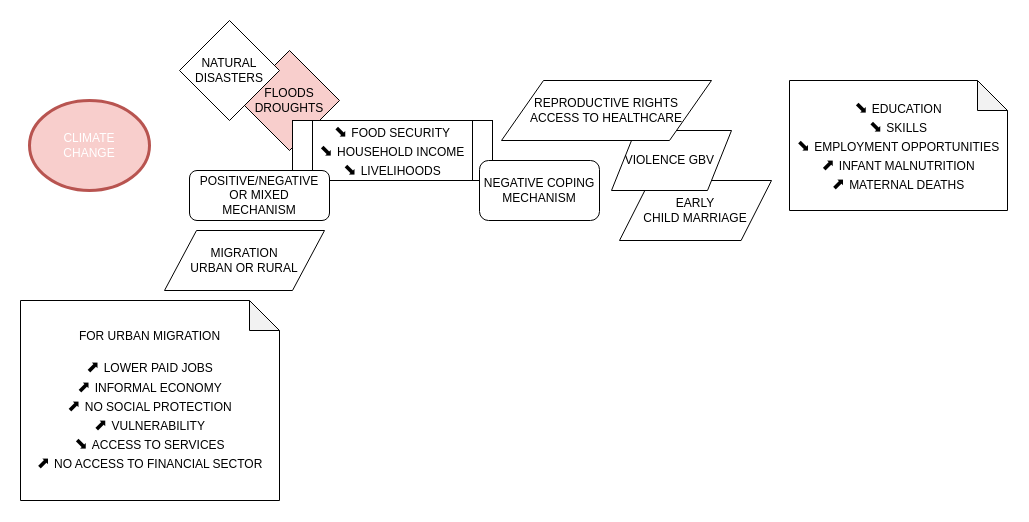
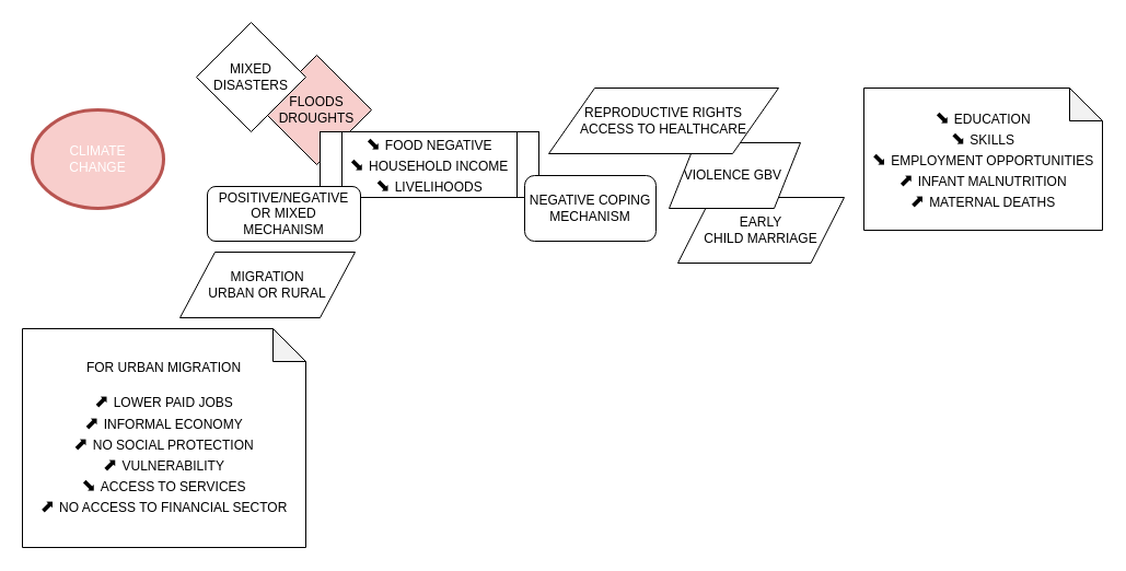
  <mxCell id="0" />
  <mxCell id="1" parent="0" />
  <mxCell id="2" value="CLIMATE&lt;br&gt;CHANGE" style="ellipse;whiteSpace=wrap;html=1;fillColor=#f8cecc;strokeColor=#b85450;strokeWidth=3;fontColor=#FFFFFF;" parent="1" vertex="1"><mxGeometry x="29" y="100" width="120" height="90" as="geometry" /></mxCell>
  <mxCell id="3" value="FLOODS&lt;br&gt;DROUGHTS" style="rhombus;whiteSpace=wrap;html=1;fillColor=#f8cecc;" parent="1" vertex="1"><mxGeometry x="239" y="50" width="100" height="100" as="geometry" /></mxCell>
- <mxCell id="4" value="NATURAL&lt;br&gt;DISASTERS" style="rhombus;whiteSpace=wrap;html=1;" parent="1" vertex="1"><mxGeometry x="179" y="20" width="100" height="100" as="geometry" /></mxCell>
- <mxCell id="5" value="&lt;span style=&quot;font-family: &amp;#34;segoe ui emoji&amp;#34; , &amp;#34;apple color emoji&amp;#34; , &amp;#34;noto color emoji&amp;#34;&quot;&gt;&lt;font style=&quot;font-size: 16px&quot;&gt;⬊&amp;nbsp;&lt;/font&gt;&lt;/span&gt;FOOD SECURITY&lt;br&gt;&lt;span style=&quot;font-family: &amp;#34;segoe ui emoji&amp;#34; , &amp;#34;apple color emoji&amp;#34; , &amp;#34;noto color emoji&amp;#34; ; font-size: 16px&quot;&gt;⬊&amp;nbsp;&lt;/span&gt;HOUSEHOLD INCOME&lt;br&gt;&lt;span style=&quot;font-family: &amp;#34;segoe ui emoji&amp;#34; , &amp;#34;apple color emoji&amp;#34; , &amp;#34;noto color emoji&amp;#34; ; font-size: 16px&quot;&gt;⬊&amp;nbsp;&lt;/span&gt;LIVELIHOODS" style="shape=process;whiteSpace=wrap;html=1;backgroundOutline=1;" parent="1" vertex="1"><mxGeometry x="292" y="120" width="200" height="60" as="geometry" /></mxCell>
+ <mxCell id="4" value="MIXED&lt;br&gt;DISASTERS" style="rhombus;whiteSpace=wrap;html=1;" parent="1" vertex="1"><mxGeometry x="179" y="20" width="100" height="100" as="geometry" /></mxCell>
+ <mxCell id="5" value="&lt;span style=&quot;font-family: &amp;#34;segoe ui emoji&amp;#34; , &amp;#34;apple color emoji&amp;#34; , &amp;#34;noto color emoji&amp;#34;&quot;&gt;&lt;font style=&quot;font-size: 16px&quot;&gt;⬊&amp;nbsp;&lt;/font&gt;&lt;/span&gt;FOOD NEGATIVE&lt;br&gt;&lt;span style=&quot;font-family: &amp;#34;segoe ui emoji&amp;#34; , &amp;#34;apple color emoji&amp;#34; , &amp;#34;noto color emoji&amp;#34; ; font-size: 16px&quot;&gt;⬊&amp;nbsp;&lt;/span&gt;HOUSEHOLD INCOME&lt;br&gt;&lt;span style=&quot;font-family: &amp;#34;segoe ui emoji&amp;#34; , &amp;#34;apple color emoji&amp;#34; , &amp;#34;noto color emoji&amp;#34; ; font-size: 16px&quot;&gt;⬊&amp;nbsp;&lt;/span&gt;LIVELIHOODS" style="shape=process;whiteSpace=wrap;html=1;backgroundOutline=1;" parent="1" vertex="1"><mxGeometry x="292" y="120" width="200" height="60" as="geometry" /></mxCell>
  <mxCell id="6" value="NEGATIVE COPING&lt;br/&gt;MECHANISM" style="rounded=1;whiteSpace=wrap;html=1;" parent="1" vertex="1"><mxGeometry x="479" y="160" width="120" height="60" as="geometry" /></mxCell>
  <mxCell id="7" value="EARLY&lt;br/&gt;CHILD MARRIAGE" style="shape=parallelogram;perimeter=parallelogramPerimeter;whiteSpace=wrap;html=1;" parent="1" vertex="1"><mxGeometry x="619" y="180" width="152" height="60" as="geometry" /></mxCell>
  <mxCell id="8" value="VIOLENCE GBV&amp;nbsp;" style="shape=parallelogram;perimeter=parallelogramPerimeter;whiteSpace=wrap;html=1;" parent="1" vertex="1"><mxGeometry x="611" y="130" width="120" height="60" as="geometry" /></mxCell>
  <mxCell id="9" value="&lt;span style=&quot;text-align: left ; white-space: nowrap&quot;&gt;REPRODUCTIVE RIGHTS&lt;/span&gt;&lt;br style=&quot;text-align: left ; white-space: nowrap&quot;&gt;&lt;span style=&quot;text-align: left ; white-space: nowrap&quot;&gt;ACCESS TO HEALTHCARE&lt;/span&gt;" style="shape=parallelogram;perimeter=parallelogramPerimeter;whiteSpace=wrap;html=1;" parent="1" vertex="1"><mxGeometry x="501" y="80" width="210" height="60" as="geometry" /></mxCell>
  <mxCell id="10" value="&lt;span style=&quot;font-family: &amp;#34;segoe ui emoji&amp;#34; , &amp;#34;apple color emoji&amp;#34; , &amp;#34;noto color emoji&amp;#34; ; font-size: 16px&quot;&gt;⬊&amp;nbsp;&lt;/span&gt;EDUCATION&lt;br&gt;&lt;span style=&quot;font-family: &amp;#34;segoe ui emoji&amp;#34; , &amp;#34;apple color emoji&amp;#34; , &amp;#34;noto color emoji&amp;#34; ; font-size: 16px&quot;&gt;⬊&amp;nbsp;&lt;/span&gt;SKILLS&lt;br&gt;&lt;span style=&quot;font-family: &amp;#34;segoe ui emoji&amp;#34; , &amp;#34;apple color emoji&amp;#34; , &amp;#34;noto color emoji&amp;#34; ; font-size: 16px&quot;&gt;⬊&amp;nbsp;&lt;/span&gt;EMPLOYMENT OPPORTUNITIES&lt;br&gt;&lt;span style=&quot;font-family: &amp;#34;segoe ui emoji&amp;#34; , &amp;#34;apple color emoji&amp;#34; , &amp;#34;noto color emoji&amp;#34;&quot;&gt;&lt;font style=&quot;font-size: 16px&quot;&gt;⬈&amp;nbsp;&lt;/font&gt;&lt;/span&gt;INFANT MALNUTRITION&lt;br&gt;&lt;span style=&quot;font-family: &amp;#34;segoe ui emoji&amp;#34; , &amp;#34;apple color emoji&amp;#34; , &amp;#34;noto color emoji&amp;#34; ; font-size: 16px&quot;&gt;⬈&amp;nbsp;&lt;/span&gt;MATERNAL DEATHS" style="shape=note;whiteSpace=wrap;html=1;backgroundOutline=1;darkOpacity=0.05;" parent="1" vertex="1"><mxGeometry x="789" y="80" width="218" height="130" as="geometry" /></mxCell>
  <mxCell id="11" value="POSITIVE/NEGATIVE&lt;br/&gt;OR MIXED&lt;br/&gt;MECHANISM" style="rounded=1;whiteSpace=wrap;html=1;" parent="1" vertex="1"><mxGeometry x="189" y="170" width="140" height="50" as="geometry" /></mxCell>
  <mxCell id="12" value="MIGRATION&lt;br&gt;URBAN OR RURAL" style="shape=parallelogram;perimeter=parallelogramPerimeter;whiteSpace=wrap;html=1;" parent="1" vertex="1"><mxGeometry x="164" y="230" width="160" height="60" as="geometry" /></mxCell>
  <mxCell id="13" value="FOR URBAN MIGRATION&lt;br&gt;&lt;br&gt;&lt;span style=&quot;font-family: &amp;#34;segoe ui emoji&amp;#34; , &amp;#34;apple color emoji&amp;#34; , &amp;#34;noto color emoji&amp;#34; ; font-size: 16px&quot;&gt;⬈&amp;nbsp;&lt;/span&gt;LOWER PAID JOBS&lt;br&gt;&lt;span style=&quot;font-family: &amp;#34;segoe ui emoji&amp;#34; , &amp;#34;apple color emoji&amp;#34; , &amp;#34;noto color emoji&amp;#34; ; font-size: 16px&quot;&gt;⬈&amp;nbsp;&lt;/span&gt;INFORMAL ECONOMY&lt;br&gt;&lt;span style=&quot;font-family: &amp;#34;segoe ui emoji&amp;#34; , &amp;#34;apple color emoji&amp;#34; , &amp;#34;noto color emoji&amp;#34; ; font-size: 16px&quot;&gt;⬈&amp;nbsp;&lt;/span&gt;NO SOCIAL PROTECTION&lt;br&gt;&lt;span style=&quot;font-family: &amp;#34;segoe ui emoji&amp;#34; , &amp;#34;apple color emoji&amp;#34; , &amp;#34;noto color emoji&amp;#34; ; font-size: 16px&quot;&gt;⬈&amp;nbsp;&lt;/span&gt;VULNERABILITY&lt;br&gt;&lt;span style=&quot;font-family: &amp;#34;segoe ui emoji&amp;#34; , &amp;#34;apple color emoji&amp;#34; , &amp;#34;noto color emoji&amp;#34; ; font-size: 16px&quot;&gt;⬊&amp;nbsp;&lt;/span&gt;ACCESS TO SERVICES&lt;br&gt;&lt;span style=&quot;font-family: &amp;#34;segoe ui emoji&amp;#34; , &amp;#34;apple color emoji&amp;#34; , &amp;#34;noto color emoji&amp;#34; ; font-size: 16px&quot;&gt;⬈&amp;nbsp;&lt;/span&gt;NO ACCESS TO FINANCIAL SECTOR" style="shape=note;whiteSpace=wrap;html=1;backgroundOutline=1;darkOpacity=0.05;" parent="1" vertex="1"><mxGeometry x="20" y="300" width="259" height="200" as="geometry" /></mxCell>
